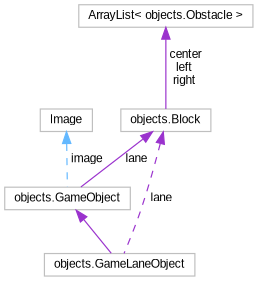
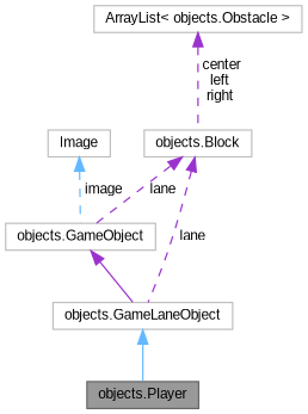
  digraph {
    fontname="Liberation Sans"
    node [color=grey75 fillcolor=white fontname="Liberation Sans" fontsize=10 shape=box style=filled]
    edge [color=darkorchid3 dir=back fontname="Liberation Sans" fontsize=10 labelfontname=Helvetica labelfontsize=10 style=dashed]
+   n1 [color=gray40 fillcolor=grey60 fontcolor=black height=0.2 label="objects.Player" width=0.4]
    n2 [height=0.2 label="objects.GameLaneObject" width=0.4]
    n3 [height=0.2 label="objects.GameObject" width=0.4]
    n4 [height=0.2 label=Image width=0.4]
    n5 [height=0.2 label="objects.Block" width=0.4]
    n6 [height=0.2 label="ArrayList\< objects.Obstacle \>" width=0.4]
+   n2 -> n1 [color=steelblue1 style=solid]
    n3 -> n2 [style=solid]
    n4 -> n3 [color=steelblue1 label=" image"]
    n5 -> n2 [label=" lane"]
-   n5 -> n3 [label=" lane" style=solid]
-   n6 -> n5 [label=" center\nleft\nright" style=solid]
+   n5 -> n3 [label=" lane"]
+   n6 -> n5 [label=" center\nleft\nright"]
  }
